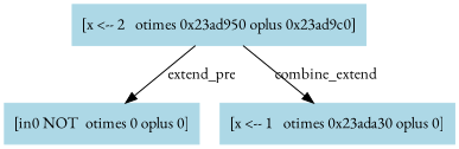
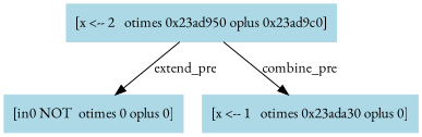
  digraph {
    fontname="EB Garamond"
    node [color=lightblue fontname="EB Garamond" shape=box style=filled]
    edge [color=black fontname="EB Garamond"]
    n1 [label="[x <-- 2   otimes 0x23ad950 oplus 0x23ad9c0]"]
    n2 [label="[in0 NOT  otimes 0 oplus 0]"]
    n3 [label="[x <-- 1   otimes 0x23ada30 oplus 0]"]
    n1 -> n2 [label=extend_pre]
-   n1 -> n3 [label=combine_extend]
+   n1 -> n3 [label=combine_pre]
  }
